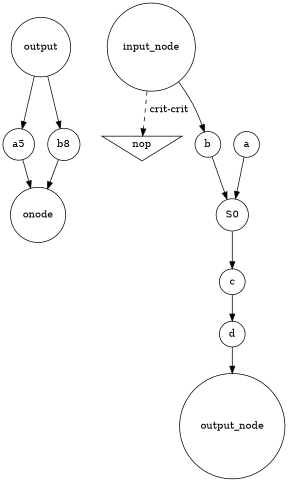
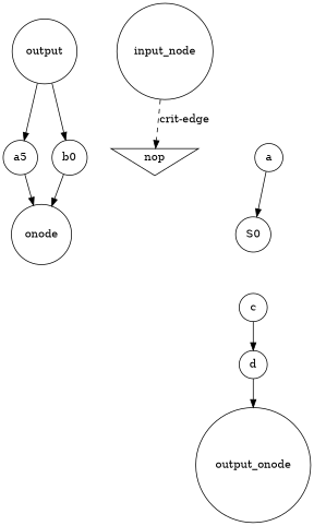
  digraph {
    node [shape=circle]
    n1 [label=output]
    n2 [label=a5]
-   b0 [label=b8]
+   b0
    onode
    n5 [label=nop shape=invtriangle]
    input_node
-   b
    S0
    c
    d
-   output_node
+   output_node [label=output_onode]
    a
    subgraph sub_1 {
      n1
      n2
      b0
      onode
    }
    n1 -> n2
    n1 -> b0
    n2 -> onode
    b0 -> onode
-   input_node -> n5 [label="crit-crit" style=dashed]
-   input_node -> b
-   b -> S0
-   S0 -> c
+   input_node -> n5 [label="crit-edge" style=dashed]
    c -> d
    d -> output_node
    a -> S0
  }
